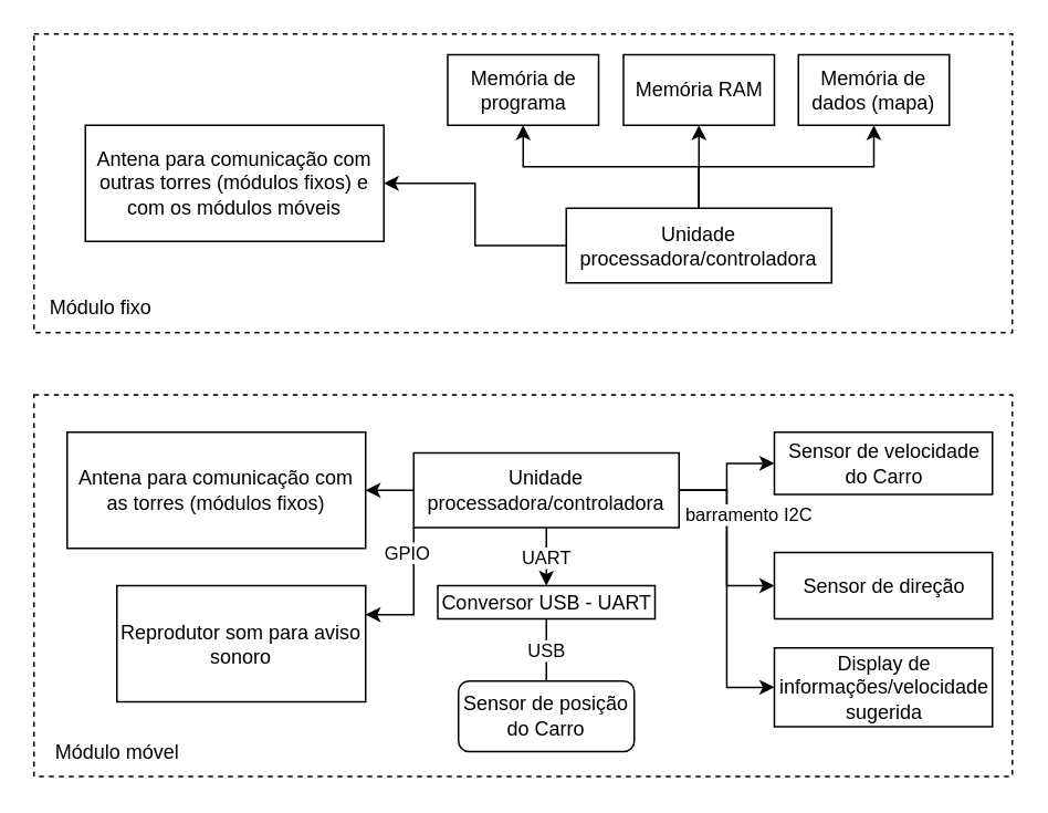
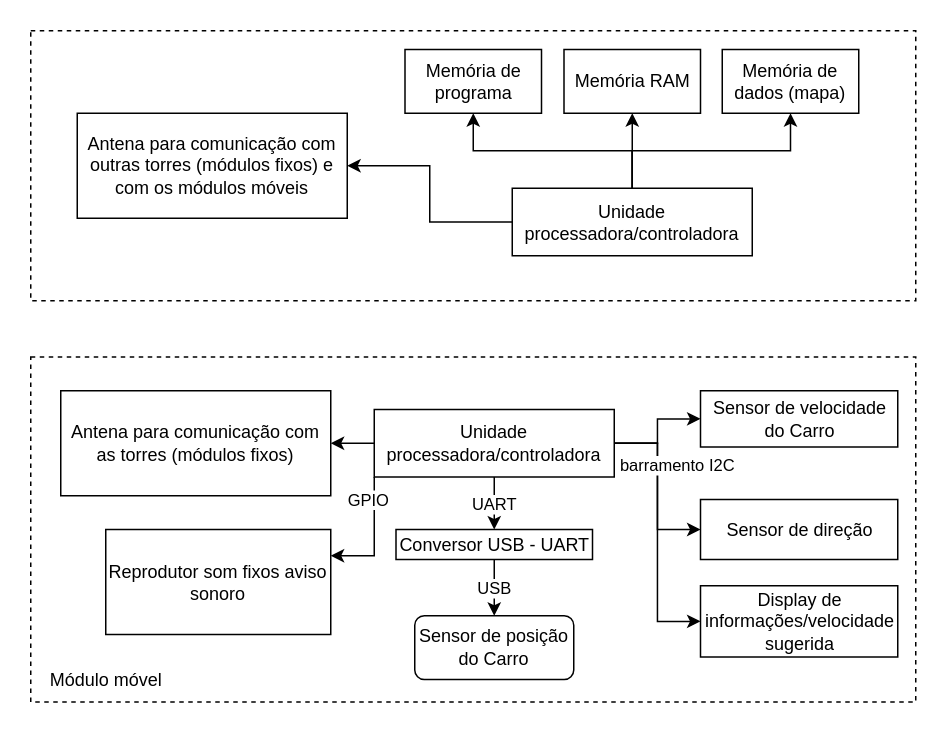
  <mxCell id="0" />
  <mxCell id="1" parent="0" />
  <mxCell id="2" value="" style="rounded=0;whiteSpace=wrap;html=1;dashed=1;fillColor=none;" parent="1" vertex="1"><mxGeometry x="20" y="237.5" width="590" height="230" as="geometry" /></mxCell>
  <mxCell id="3" value="" style="rounded=0;whiteSpace=wrap;html=1;dashed=1;fillColor=none;" parent="1" vertex="1"><mxGeometry x="20" y="20" width="590" height="180" as="geometry" /></mxCell>
  <mxCell id="4" value="Sensor de velocidade do Carro" style="rounded=0;whiteSpace=wrap;html=1;" parent="1" vertex="1"><mxGeometry x="466.5" y="260" width="131.5" height="37.5" as="geometry" /></mxCell>
  <mxCell id="5" value="Sensor de posição do Carro" style="whiteSpace=wrap;html=1;rounded=1;" parent="1" vertex="1"><mxGeometry x="276" y="410" width="106" height="42.5" as="geometry" /></mxCell>
  <mxCell id="6" value="Display de informações/velocidade sugerida" style="rounded=0;whiteSpace=wrap;html=1;" parent="1" vertex="1"><mxGeometry x="466.5" y="390" width="131.5" height="47.5" as="geometry" /></mxCell>
- <mxCell id="7" value="Reprodutor som para aviso sonoro" style="rounded=0;whiteSpace=wrap;html=1;" parent="1" vertex="1"><mxGeometry x="70" y="352.5" width="150" height="70" as="geometry" /></mxCell>
+ <mxCell id="7" value="Reprodutor som fixos aviso sonoro" style="rounded=0;whiteSpace=wrap;html=1;" parent="1" vertex="1"><mxGeometry x="70" y="352.5" width="150" height="70" as="geometry" /></mxCell>
  <mxCell id="8" value="Antena para comunicação com as torres (módulos&amp;nbsp;fixos)" style="rounded=0;whiteSpace=wrap;html=1;" parent="1" vertex="1"><mxGeometry x="40" y="260" width="180" height="70" as="geometry" /></mxCell>
  <mxCell id="9" value="Antena para comunicação com outras torres (módulos&amp;nbsp;fixos) e com os módulos móveis" style="rounded=0;whiteSpace=wrap;html=1;" parent="1" vertex="1"><mxGeometry x="51" y="75" width="180" height="70" as="geometry" /></mxCell>
  <mxCell id="10" style="edgeStyle=orthogonalEdgeStyle;rounded=0;orthogonalLoop=1;jettySize=auto;html=1;exitX=0;exitY=0.5;exitDx=0;exitDy=0;entryX=1;entryY=0.5;entryDx=0;entryDy=0;" parent="1" source="14" target="9" edge="1"><mxGeometry relative="1" as="geometry" /></mxCell>
  <mxCell id="11" style="edgeStyle=orthogonalEdgeStyle;rounded=0;orthogonalLoop=1;jettySize=auto;html=1;exitX=0.5;exitY=0;exitDx=0;exitDy=0;entryX=0.5;entryY=1;entryDx=0;entryDy=0;" edge="1" parent="1" source="14" target="26"><mxGeometry relative="1" as="geometry" /></mxCell>
  <mxCell id="12" style="edgeStyle=orthogonalEdgeStyle;rounded=0;orthogonalLoop=1;jettySize=auto;html=1;exitX=0.5;exitY=0;exitDx=0;exitDy=0;entryX=0.5;entryY=1;entryDx=0;entryDy=0;" edge="1" parent="1" source="14" target="25"><mxGeometry relative="1" as="geometry" /></mxCell>
  <mxCell id="13" style="edgeStyle=orthogonalEdgeStyle;rounded=0;orthogonalLoop=1;jettySize=auto;html=1;exitX=0.5;exitY=0;exitDx=0;exitDy=0;entryX=0.5;entryY=1;entryDx=0;entryDy=0;" edge="1" parent="1" source="14" target="27"><mxGeometry relative="1" as="geometry" /></mxCell>
  <mxCell id="14" value="Unidade processadora/controladora" style="rounded=0;whiteSpace=wrap;html=1;" parent="1" vertex="1"><mxGeometry x="341" y="125" width="160" height="45" as="geometry" /></mxCell>
  <mxCell id="15" style="edgeStyle=orthogonalEdgeStyle;rounded=0;orthogonalLoop=1;jettySize=auto;html=1;exitX=0;exitY=0.5;exitDx=0;exitDy=0;entryX=1;entryY=0.5;entryDx=0;entryDy=0;" parent="1" source="22" target="8" edge="1"><mxGeometry relative="1" as="geometry" /></mxCell>
  <mxCell id="16" style="edgeStyle=orthogonalEdgeStyle;rounded=0;orthogonalLoop=1;jettySize=auto;html=1;exitX=1;exitY=0.5;exitDx=0;exitDy=0;entryX=0;entryY=0.5;entryDx=0;entryDy=0;" edge="1" parent="1" source="22" target="28"><mxGeometry relative="1" as="geometry" /></mxCell>
  <mxCell id="17" style="edgeStyle=orthogonalEdgeStyle;rounded=0;orthogonalLoop=1;jettySize=auto;html=1;exitX=1;exitY=0.5;exitDx=0;exitDy=0;entryX=0;entryY=0.5;entryDx=0;entryDy=0;" edge="1" parent="1" source="22" target="4"><mxGeometry relative="1" as="geometry" /></mxCell>
  <mxCell id="18" value="barramento I2C" style="edgeStyle=orthogonalEdgeStyle;rounded=0;orthogonalLoop=1;jettySize=auto;html=1;exitX=1;exitY=0.5;exitDx=0;exitDy=0;entryX=0;entryY=0.5;entryDx=0;entryDy=0;" edge="1" parent="1" source="22" target="6"><mxGeometry x="-0.503" y="13" relative="1" as="geometry"><mxPoint as="offset" /></mxGeometry></mxCell>
  <mxCell id="19" value="UART" style="edgeStyle=orthogonalEdgeStyle;rounded=0;orthogonalLoop=1;jettySize=auto;html=1;exitX=0.5;exitY=1;exitDx=0;exitDy=0;entryX=0.5;entryY=0;entryDx=0;entryDy=0;" edge="1" parent="1" source="22" target="30"><mxGeometry relative="1" as="geometry" /></mxCell>
  <mxCell id="20" style="edgeStyle=orthogonalEdgeStyle;rounded=0;orthogonalLoop=1;jettySize=auto;html=1;exitX=0;exitY=1;exitDx=0;exitDy=0;entryX=1;entryY=0.25;entryDx=0;entryDy=0;" edge="1" parent="1" source="22" target="7"><mxGeometry relative="1" as="geometry" /></mxCell>
  <mxCell id="21" value="GPIO" style="edgeLabel;html=1;align=center;verticalAlign=middle;resizable=0;points=[];" vertex="1" connectable="0" parent="20"><mxGeometry x="0.405" relative="1" as="geometry"><mxPoint y="-38" as="offset" /></mxGeometry></mxCell>
  <mxCell id="22" value="Unidade processadora/controladora" style="rounded=0;whiteSpace=wrap;html=1;" parent="1" vertex="1"><mxGeometry x="249" y="272.5" width="160" height="45" as="geometry" /></mxCell>
- <mxCell id="23" value="Módulo fixo" style="text;html=1;align=center;verticalAlign=middle;resizable=0;points=[];autosize=1;strokeColor=none;fillColor=none;" parent="1" vertex="1"><mxGeometry x="20" y="170" width="80" height="30" as="geometry" /></mxCell>
  <mxCell id="24" value="Módulo móvel" style="text;html=1;align=center;verticalAlign=middle;resizable=0;points=[];autosize=1;strokeColor=none;fillColor=none;" parent="1" vertex="1"><mxGeometry x="20" y="437.5" width="100" height="30" as="geometry" /></mxCell>
  <mxCell id="25" value="Memória de programa" style="rounded=0;whiteSpace=wrap;html=1;" vertex="1" parent="1"><mxGeometry x="269.5" y="32.5" width="91" height="42.5" as="geometry" /></mxCell>
  <mxCell id="26" value="Memória RAM" style="rounded=0;whiteSpace=wrap;html=1;" vertex="1" parent="1"><mxGeometry x="375.5" y="32.5" width="91" height="42.5" as="geometry" /></mxCell>
  <mxCell id="27" value="Memória de dados (mapa)" style="rounded=0;whiteSpace=wrap;html=1;" vertex="1" parent="1"><mxGeometry x="481" y="32.5" width="91" height="42.5" as="geometry" /></mxCell>
  <mxCell id="28" value="Sensor de direção" style="rounded=0;whiteSpace=wrap;html=1;" vertex="1" parent="1"><mxGeometry x="466.5" y="332.5" width="131.5" height="40" as="geometry" /></mxCell>
- <mxCell id="29" value="USB" style="edgeStyle=orthogonalEdgeStyle;rounded=0;orthogonalLoop=1;jettySize=auto;html=1;exitX=0.5;exitY=1;exitDx=0;exitDy=0;entryX=0.5;entryY=0;entryDx=0;entryDy=0;endArrow=none;" edge="1" parent="1" source="30" target="5"><mxGeometry relative="1" as="geometry" /></mxCell>
+ <mxCell id="29" value="USB" style="edgeStyle=orthogonalEdgeStyle;rounded=0;orthogonalLoop=1;jettySize=auto;html=1;exitX=0.5;exitY=1;exitDx=0;exitDy=0;entryX=0.5;entryY=0;entryDx=0;entryDy=0;" edge="1" parent="1" source="30" target="5"><mxGeometry relative="1" as="geometry" /></mxCell>
  <mxCell id="30" value="Conversor USB - UART" style="rounded=0;whiteSpace=wrap;html=1;" vertex="1" parent="1"><mxGeometry x="263.5" y="352.5" width="131" height="20" as="geometry" /></mxCell>
